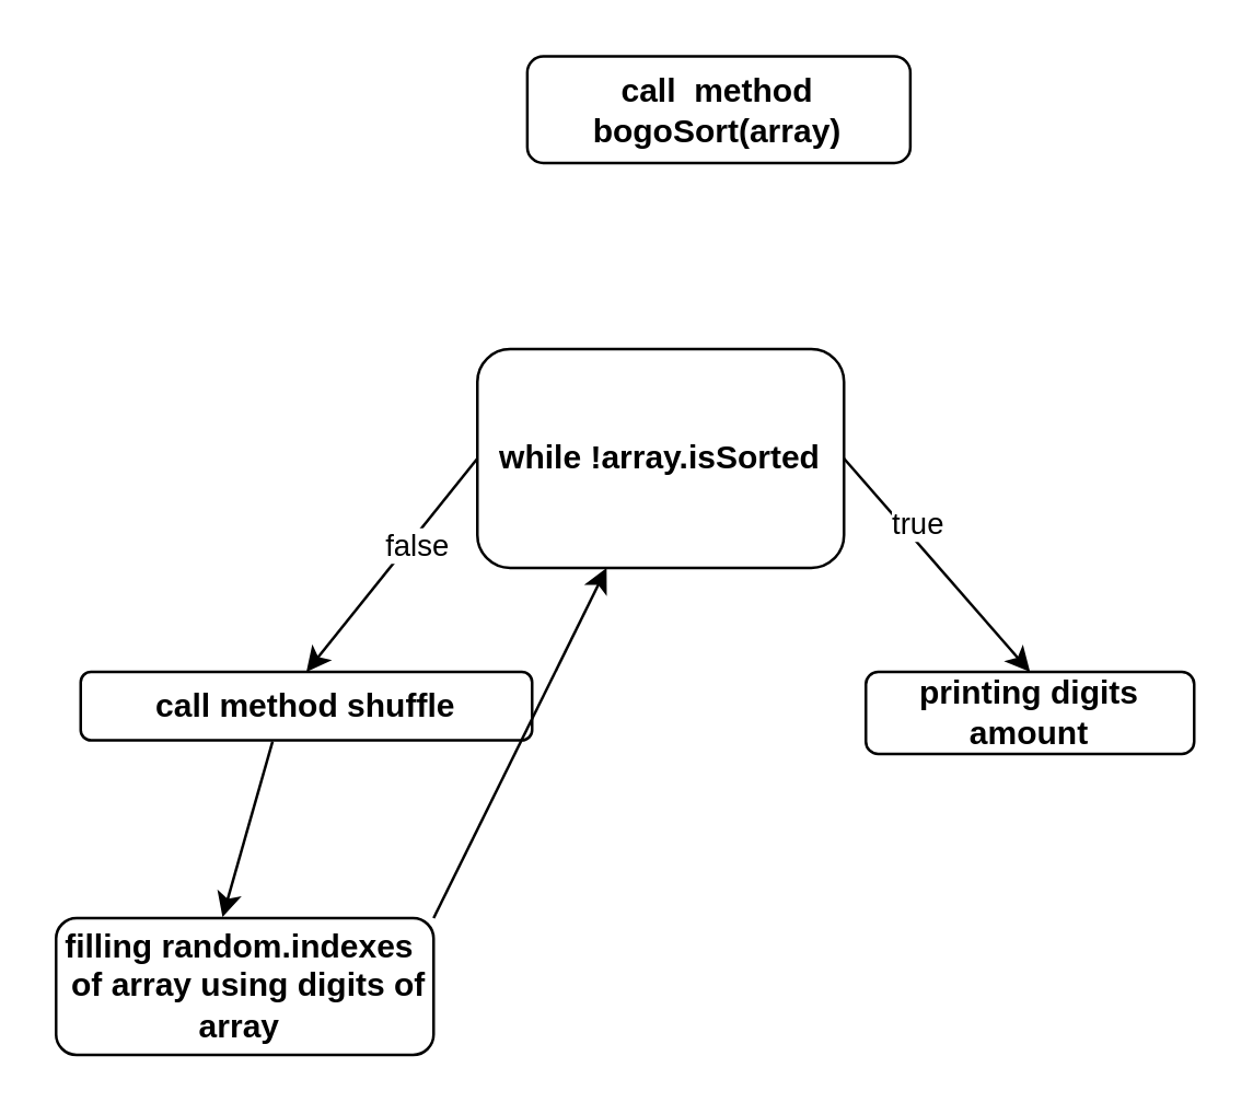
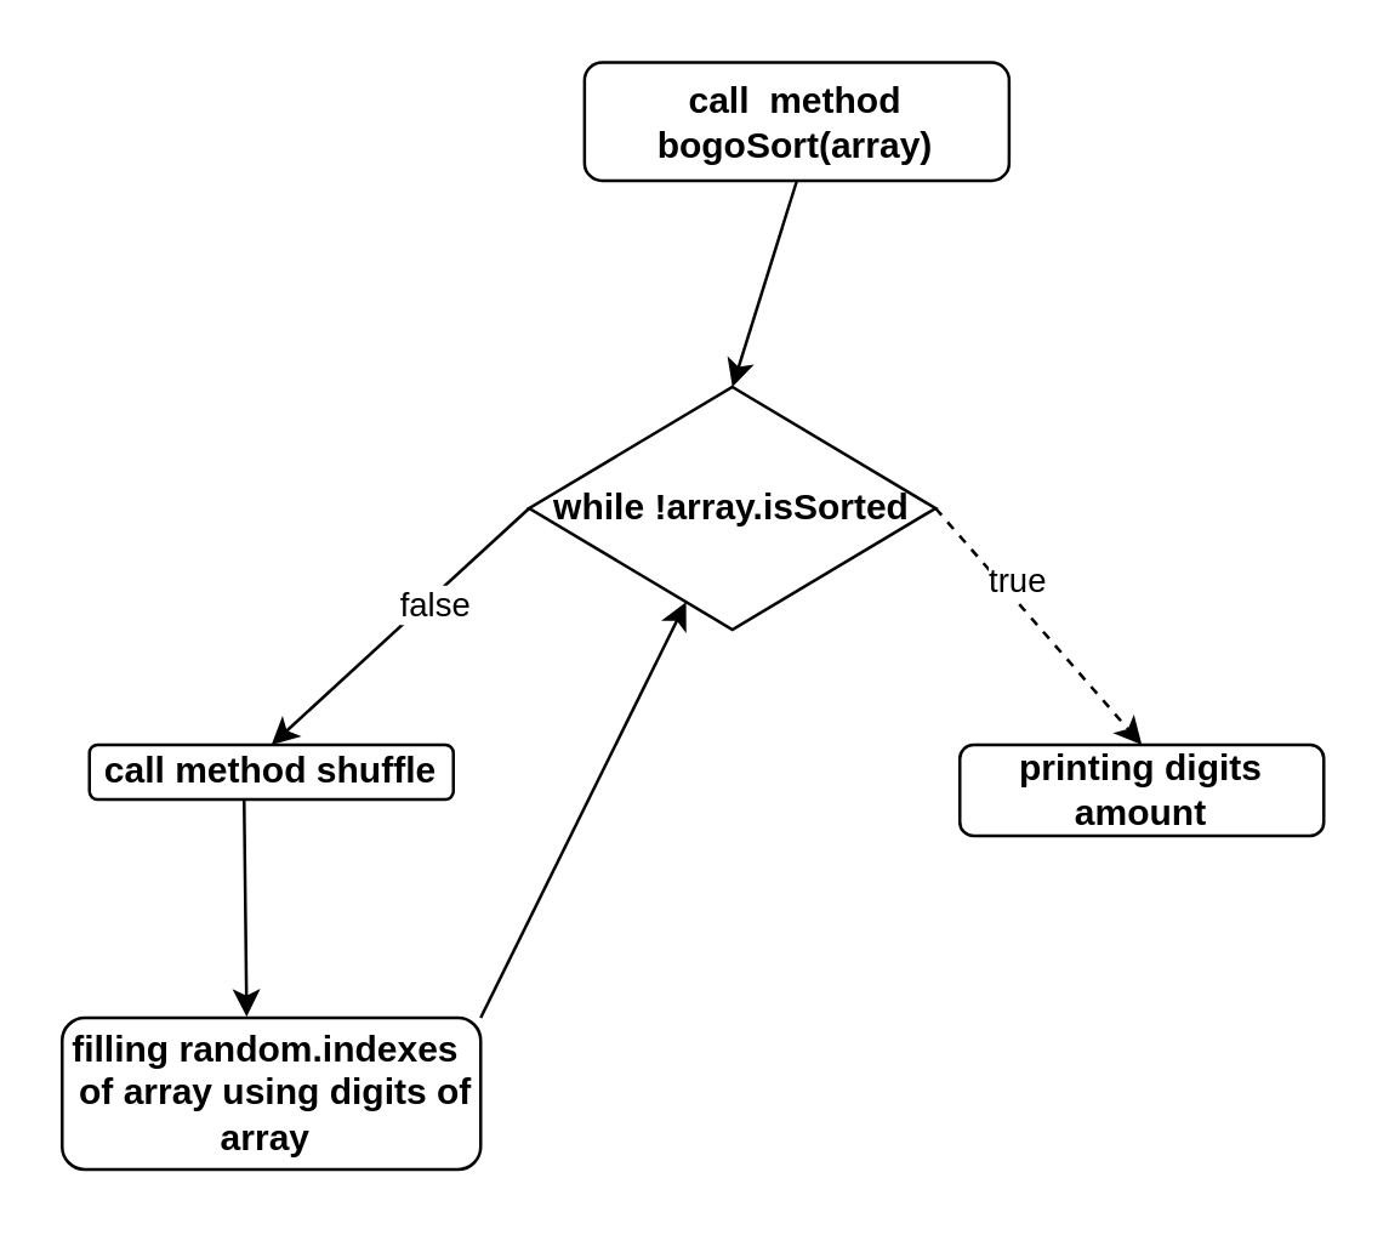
  <mxCell id="0" />
  <mxCell id="1" parent="0" />
  <mxCell id="2" value="&lt;b&gt;call&amp;nbsp; method bogoSort(array)&lt;/b&gt;" style="rounded=1;whiteSpace=wrap;html=1;" parent="1" vertex="1"><mxGeometry x="192.25" y="20" width="140" height="39" as="geometry" /></mxCell>
- <mxCell id="3" value="&lt;b&gt;while !array.isSorted&lt;/b&gt;" style="whiteSpace=wrap;html=1;rounded=1;" parent="1" vertex="1"><mxGeometry x="174" y="127" width="134" height="80" as="geometry" /></mxCell>
- <mxCell id="4" value="&lt;b&gt;call method shuffle&lt;/b&gt;" style="rounded=1;whiteSpace=wrap;html=1;" parent="1" vertex="1"><mxGeometry x="29" y="245" width="165" height="25" as="geometry" /></mxCell>
+ <mxCell id="3" value="&lt;b&gt;while !array.isSorted&lt;/b&gt;" style="rhombus;whiteSpace=wrap;html=1;" parent="1" vertex="1"><mxGeometry x="174" y="127" width="134" height="80" as="geometry" /></mxCell>
+ <mxCell id="4" value="&lt;b&gt;call method shuffle&lt;/b&gt;" style="rounded=1;whiteSpace=wrap;html=1;" parent="1" vertex="1"><mxGeometry x="29" y="245" width="120" height="18" as="geometry" /></mxCell>
  <mxCell id="5" value="&lt;b&gt;filling random.indexes&amp;nbsp; &amp;nbsp;of array using digits of array&amp;nbsp;&lt;/b&gt;" style="rounded=1;whiteSpace=wrap;html=1;" parent="1" vertex="1"><mxGeometry x="20" y="335" width="138" height="50" as="geometry" /></mxCell>
  <mxCell id="6" value="" style="endArrow=classic;html=1;rounded=0;exitX=0;exitY=0.5;exitDx=0;exitDy=0;entryX=0.5;entryY=0;entryDx=0;entryDy=0;" parent="1" source="3" target="4" edge="1"><mxGeometry width="50" height="50" relative="1" as="geometry"><mxPoint x="290" y="280" as="sourcePoint" /><mxPoint x="340" y="230" as="targetPoint" /></mxGeometry></mxCell>
  <mxCell id="7" value="false" style="edgeLabel;html=1;align=center;verticalAlign=middle;resizable=0;points=[];" parent="6" vertex="1" connectable="0"><mxGeometry x="-0.221" y="2" relative="1" as="geometry"><mxPoint as="offset" /></mxGeometry></mxCell>
  <mxCell id="8" value="" style="endArrow=classic;html=1;rounded=0;exitX=0.425;exitY=1.017;exitDx=0;exitDy=0;exitPerimeter=0;entryX=0.441;entryY=-0.007;entryDx=0;entryDy=0;entryPerimeter=0;" parent="1" source="4" target="5" edge="1"><mxGeometry width="50" height="50" relative="1" as="geometry"><mxPoint x="281" y="315" as="sourcePoint" /><mxPoint x="331" y="265" as="targetPoint" /></mxGeometry></mxCell>
  <mxCell id="9" value="" style="endArrow=classic;html=1;rounded=0;exitX=1;exitY=0;exitDx=0;exitDy=0;" parent="1" source="5" target="3" edge="1"><mxGeometry width="50" height="50" relative="1" as="geometry"><mxPoint x="193" y="343" as="sourcePoint" /><mxPoint x="243" y="293" as="targetPoint" /></mxGeometry></mxCell>
  <mxCell id="10" value="&lt;b&gt;printing digits amount&lt;/b&gt;" style="rounded=1;whiteSpace=wrap;html=1;" parent="1" vertex="1"><mxGeometry x="316" y="245" width="120" height="30" as="geometry" /></mxCell>
- <mxCell id="11" value="" style="endArrow=classic;html=1;rounded=0;exitX=1;exitY=0.5;exitDx=0;exitDy=0;entryX=0.5;entryY=0;entryDx=0;entryDy=0;" parent="1" source="3" target="10" edge="1"><mxGeometry width="50" height="50" relative="1" as="geometry"><mxPoint x="238" y="331" as="sourcePoint" /><mxPoint x="288" y="281" as="targetPoint" /><Array as="points" /></mxGeometry></mxCell>
+ <mxCell id="11" value="" style="endArrow=classic;html=1;rounded=0;exitX=1;exitY=0.5;exitDx=0;exitDy=0;entryX=0.5;entryY=0;entryDx=0;entryDy=0;dashed=1;" parent="1" source="3" target="10" edge="1"><mxGeometry width="50" height="50" relative="1" as="geometry"><mxPoint x="238" y="331" as="sourcePoint" /><mxPoint x="288" y="281" as="targetPoint" /><Array as="points" /></mxGeometry></mxCell>
  <mxCell id="12" value="true" style="edgeLabel;html=1;align=center;verticalAlign=middle;resizable=0;points=[];" parent="11" vertex="1" connectable="0"><mxGeometry x="-0.319" y="4" relative="1" as="geometry"><mxPoint as="offset" /></mxGeometry></mxCell>
+ <mxCell id="13" value="" style="endArrow=classic;html=1;rounded=0;exitX=0.5;exitY=1;exitDx=0;exitDy=0;entryX=0.5;entryY=0;entryDx=0;entryDy=0;" parent="1" source="2" target="3" edge="1"><mxGeometry width="50" height="50" relative="1" as="geometry"><mxPoint x="58" y="199" as="sourcePoint" /><mxPoint x="108" y="149" as="targetPoint" /></mxGeometry></mxCell>
